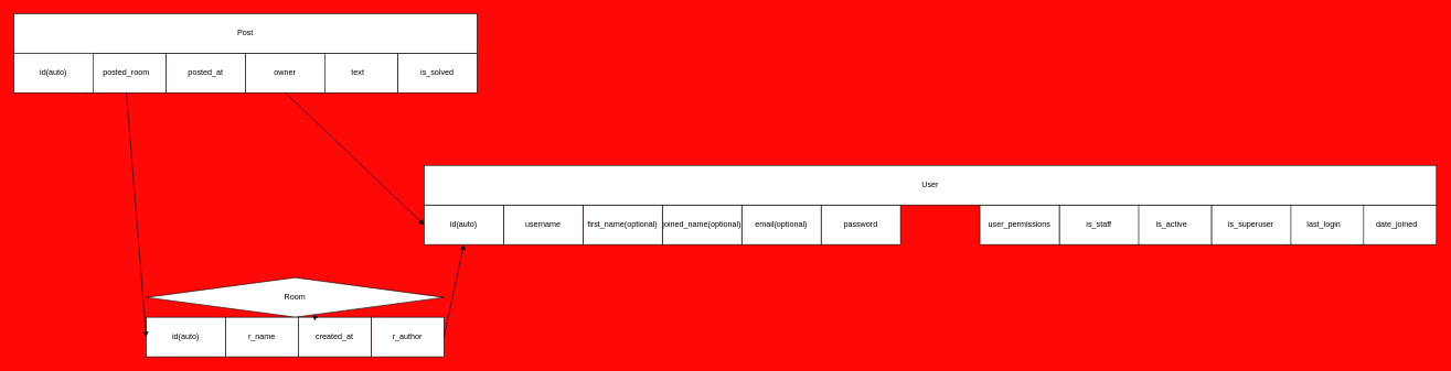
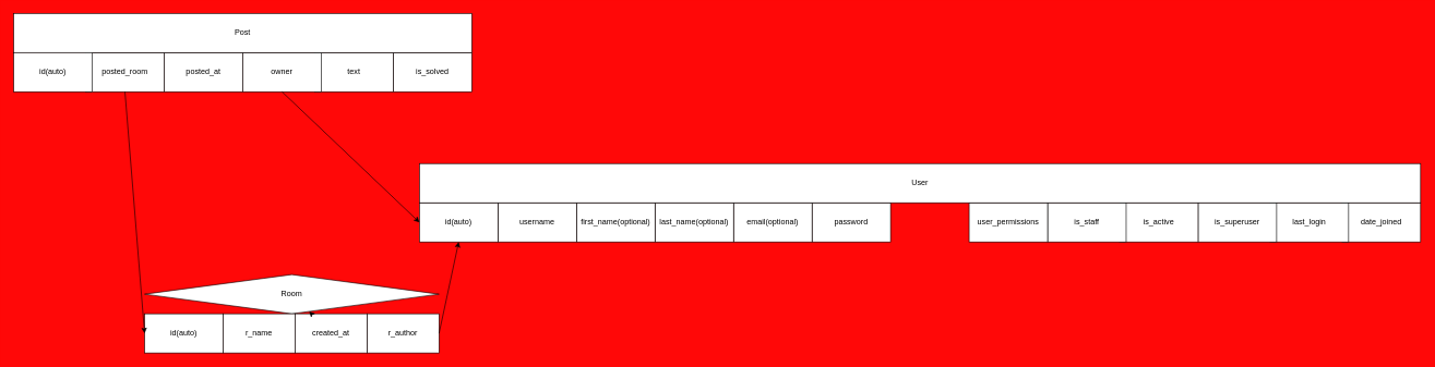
  <mxCell id="0" />
  <mxCell id="1" parent="0" />
  <mxCell id="2" value="" style="group" vertex="1" connectable="0" parent="1"><mxGeometry x="220" y="420" width="450" height="120" as="geometry" /></mxCell>
  <mxCell id="3" value="Room" style="rhombus;whiteSpace=wrap;html=1;" vertex="1" parent="2"><mxGeometry width="450" height="60" as="geometry" /></mxCell>
  <mxCell id="4" value="" style="group" vertex="1" connectable="0" parent="2"><mxGeometry y="60" width="450" height="60" as="geometry" /></mxCell>
  <mxCell id="5" value="id(auto)" style="rounded=0;whiteSpace=wrap;html=1;" vertex="1" parent="4"><mxGeometry width="120" height="60" as="geometry" /></mxCell>
  <mxCell id="6" value="" style="group" vertex="1" connectable="0" parent="4"><mxGeometry x="120" width="330" height="60" as="geometry" /></mxCell>
  <mxCell id="7" value="&lt;span&gt;r_author&lt;/span&gt;" style="rounded=0;whiteSpace=wrap;html=1;" vertex="1" parent="6"><mxGeometry x="220" width="110" height="60" as="geometry" /></mxCell>
  <mxCell id="8" value="" style="group" vertex="1" connectable="0" parent="6"><mxGeometry width="220" height="60" as="geometry" /></mxCell>
  <mxCell id="9" value="&lt;span&gt;r_name&lt;/span&gt;" style="rounded=0;whiteSpace=wrap;html=1;" vertex="1" parent="8"><mxGeometry width="110" height="60" as="geometry" /></mxCell>
  <mxCell id="10" value="&lt;span&gt;created_at&lt;/span&gt;" style="rounded=0;whiteSpace=wrap;html=1;" vertex="1" parent="8"><mxGeometry x="110" width="110" height="60" as="geometry" /></mxCell>
  <mxCell id="11" style="edgeStyle=none;html=1;" edge="1" parent="2" source="10" target="3"><mxGeometry relative="1" as="geometry" /></mxCell>
  <mxCell id="12" value="" style="group" vertex="1" connectable="0" parent="1"><mxGeometry x="20" y="20" width="700" height="120" as="geometry" /></mxCell>
  <mxCell id="13" value="" style="group" vertex="1" connectable="0" parent="12"><mxGeometry x="110" y="60" width="590" height="60" as="geometry" /></mxCell>
  <mxCell id="14" value="&lt;span&gt;posted_room&lt;/span&gt;" style="rounded=0;whiteSpace=wrap;html=1;" vertex="1" parent="13"><mxGeometry width="120" height="60" as="geometry" /></mxCell>
  <mxCell id="15" value="&lt;span&gt;is_solved&lt;/span&gt;" style="rounded=0;whiteSpace=wrap;html=1;" vertex="1" parent="13"><mxGeometry x="470" width="120" height="60" as="geometry" /></mxCell>
  <mxCell id="16" value="&lt;span&gt;text&lt;/span&gt;" style="rounded=0;whiteSpace=wrap;html=1;" vertex="1" parent="13"><mxGeometry x="350" width="120" height="60" as="geometry" /></mxCell>
  <mxCell id="17" value="&lt;span&gt;posted_at&lt;/span&gt;" style="rounded=0;whiteSpace=wrap;html=1;" vertex="1" parent="13"><mxGeometry x="120" width="120" height="60" as="geometry" /></mxCell>
  <mxCell id="18" value="&lt;span&gt;owner&lt;/span&gt;" style="rounded=0;whiteSpace=wrap;html=1;" vertex="1" parent="13"><mxGeometry x="240" width="120" height="60" as="geometry" /></mxCell>
  <mxCell id="19" value="Post" style="rounded=0;whiteSpace=wrap;html=1;" vertex="1" parent="12"><mxGeometry width="700" height="60" as="geometry" /></mxCell>
  <mxCell id="20" value="&lt;span&gt;id(auto)&lt;/span&gt;" style="rounded=0;whiteSpace=wrap;html=1;" vertex="1" parent="12"><mxGeometry y="60" width="120" height="60" as="geometry" /></mxCell>
  <mxCell id="21" value="" style="group" vertex="1" connectable="0" parent="1"><mxGeometry x="640" y="250" width="1530" height="140" as="geometry" /></mxCell>
  <mxCell id="22" value="" style="group" vertex="1" connectable="0" parent="21"><mxGeometry x="120" width="1410" height="140" as="geometry" /></mxCell>
  <mxCell id="23" value="date_joined" style="rounded=0;whiteSpace=wrap;html=1;" vertex="1" parent="22"><mxGeometry x="1290" y="60" width="120" height="60" as="geometry" /></mxCell>
  <mxCell id="24" value="last_login" style="rounded=0;whiteSpace=wrap;html=1;" vertex="1" parent="22"><mxGeometry x="1180" y="60" width="120" height="60" as="geometry" /></mxCell>
  <mxCell id="25" value="is_superuser" style="rounded=0;whiteSpace=wrap;html=1;" vertex="1" parent="22"><mxGeometry x="1070" y="60" width="120" height="60" as="geometry" /></mxCell>
  <mxCell id="26" value="is_active" style="rounded=0;whiteSpace=wrap;html=1;" vertex="1" parent="22"><mxGeometry x="950" y="60" width="120" height="60" as="geometry" /></mxCell>
  <mxCell id="27" value="is_staff" style="rounded=0;whiteSpace=wrap;html=1;" vertex="1" parent="22"><mxGeometry x="840" y="60" width="120" height="60" as="geometry" /></mxCell>
  <mxCell id="28" value="user_permissions" style="rounded=0;whiteSpace=wrap;html=1;" vertex="1" parent="22"><mxGeometry x="720" y="60" width="120" height="60" as="geometry" /></mxCell>
  <mxCell id="29" value="password" style="rounded=0;whiteSpace=wrap;html=1;" vertex="1" parent="22"><mxGeometry x="480" y="60" width="120" height="60" as="geometry" /></mxCell>
  <mxCell id="30" value="email(optional)" style="rounded=0;whiteSpace=wrap;html=1;" vertex="1" parent="22"><mxGeometry x="360" y="60" width="120" height="60" as="geometry" /></mxCell>
- <mxCell id="31" value="joined_name(optional)" style="rounded=0;whiteSpace=wrap;html=1;" vertex="1" parent="22"><mxGeometry x="240" y="60" width="120" height="60" as="geometry" /></mxCell>
+ <mxCell id="31" value="last_name(optional)" style="rounded=0;whiteSpace=wrap;html=1;" vertex="1" parent="22"><mxGeometry x="240" y="60" width="120" height="60" as="geometry" /></mxCell>
  <mxCell id="32" value="first_name(optional)" style="rounded=0;whiteSpace=wrap;html=1;" vertex="1" parent="22"><mxGeometry x="120" y="60" width="120" height="60" as="geometry" /></mxCell>
  <mxCell id="33" value="username" style="rounded=0;whiteSpace=wrap;html=1;" vertex="1" parent="22"><mxGeometry y="60" width="120" height="60" as="geometry" /></mxCell>
  <mxCell id="34" value="id(auto)" style="rounded=0;whiteSpace=wrap;html=1;" vertex="1" parent="21"><mxGeometry y="60" width="120" height="60" as="geometry" /></mxCell>
  <mxCell id="35" value="User" style="rounded=0;whiteSpace=wrap;html=1;" vertex="1" parent="21"><mxGeometry width="1530" height="60" as="geometry" /></mxCell>
  <mxCell id="36" style="edgeStyle=none;html=1;exitX=1;exitY=0.5;exitDx=0;exitDy=0;entryX=0.5;entryY=1;entryDx=0;entryDy=0;" edge="1" parent="1" source="7" target="34"><mxGeometry relative="1" as="geometry" /></mxCell>
  <mxCell id="37" style="edgeStyle=none;html=1;exitX=0.5;exitY=1;exitDx=0;exitDy=0;entryX=0;entryY=0.5;entryDx=0;entryDy=0;" edge="1" parent="1" source="14" target="5"><mxGeometry relative="1" as="geometry" /></mxCell>
  <mxCell id="38" style="edgeStyle=none;html=1;exitX=0.5;exitY=1;exitDx=0;exitDy=0;entryX=0;entryY=0.5;entryDx=0;entryDy=0;" edge="1" parent="1" source="18" target="34"><mxGeometry relative="1" as="geometry" /></mxCell>
